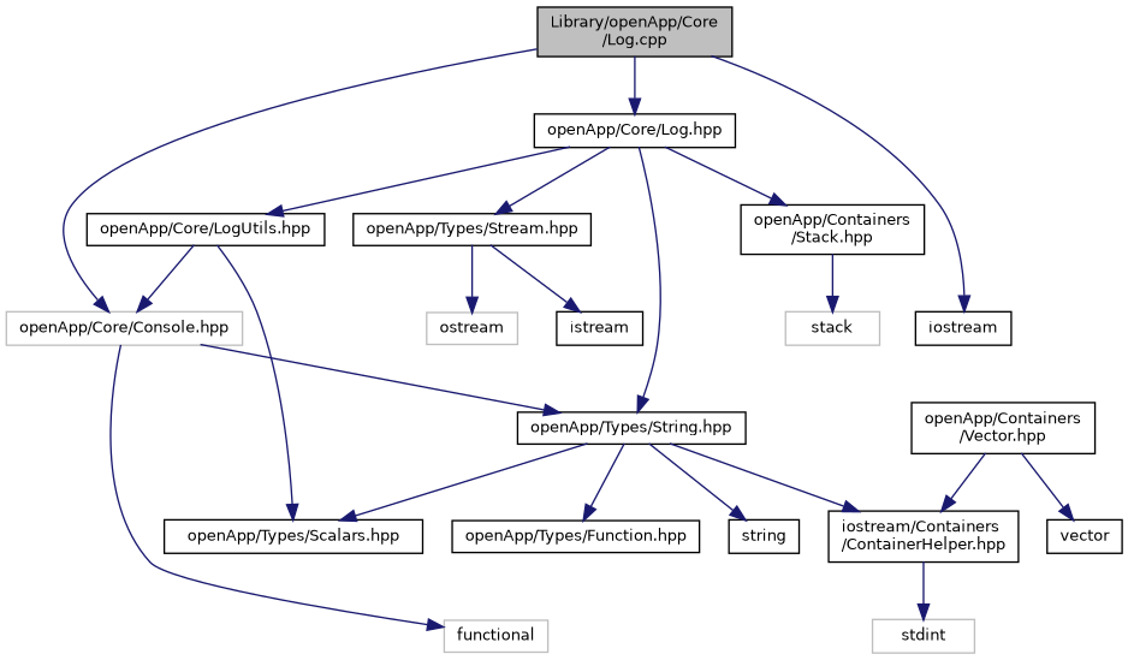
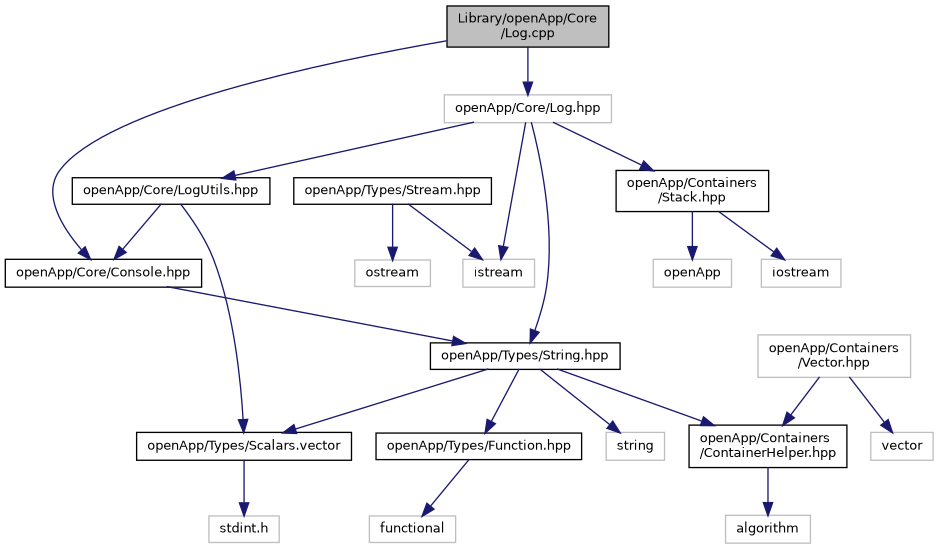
  digraph {
    node [color=black fillcolor=white fontname=Helvetica fontsize=10 shape=record style=filled]
    edge [color=midnightblue fontname=Helvetica fontsize=10 labelfontname=Helvetica labelfontsize=10 style=solid]
    n1 [fillcolor=grey75 fontcolor=black height=0.2 label="Library/openApp/Core\l/Log.cpp" width=0.4]
-   n2 [height=0.2 label=iostream width=0.4]
-   n3 [height=0.2 label="openApp/Core/Log.hpp" width=0.4]
-   n4 [color=grey75 height=0.2 label="openApp/Core/Console.hpp" width=0.4]
+   n2 [color=grey75 height=0.2 label=iostream width=0.4]
+   n3 [color=grey75 height=0.2 label="openApp/Core/Log.hpp" width=0.4]
+   n4 [height=0.2 label="openApp/Core/Console.hpp" width=0.4]
    n5 [height=0.2 label="openApp/Types/String.hpp" width=0.4]
    n6 [height=0.2 label="openApp/Types/Stream.hpp" width=0.4]
    n7 [height=0.2 label="openApp/Core/LogUtils.hpp" width=0.4]
    n8 [height=0.2 label="openApp/Containers\l/Stack.hpp" width=0.4]
-   n9 [height=0.2 label=string width=0.4]
-   n10 [height=0.2 label="openApp/Types/Scalars.hpp" width=0.4]
+   n9 [color=grey75 height=0.2 label=string width=0.4]
+   n10 [height=0.2 label="openApp/Types/Scalars.vector" width=0.4]
    n11 [height=0.2 label="openApp/Types/Function.hpp" width=0.4]
-   n12 [height=0.2 label="iostream/Containers\l/ContainerHelper.hpp" width=0.4]
-   n13 [height=0.2 label=istream width=0.4]
+   n12 [height=0.2 label="openApp/Containers\l/ContainerHelper.hpp" width=0.4]
+   n13 [color=grey75 height=0.2 label=istream width=0.4]
    n14 [color=grey75 height=0.2 label=ostream width=0.4]
-   n15 [color=grey75 height=0.2 label=stack width=0.4]
+   n15 [color=grey75 height=0.2 label=openApp width=0.4]
+   n16 [color=grey75 height=0.2 label="stdint.h" width=0.4]
    n17 [color=grey75 height=0.2 label=functional width=0.4]
-   n18 [color=grey75 height=0.2 label=stdint width=0.4]
-   n19 [height=0.2 label="openApp/Containers\l/Vector.hpp" width=0.4]
-   n20 [height=0.2 label=vector width=0.4]
-   n1 -> n2
+   n18 [color=grey75 height=0.2 label=algorithm width=0.4]
+   n19 [color=grey75 height=0.2 label="openApp/Containers\l/Vector.hpp" width=0.4]
+   n20 [color=grey75 height=0.2 label=vector width=0.4]
+   n8 -> n2
    n1 -> n3
    n1 -> n4
    n3 -> n5
-   n3 -> n6
+   n3 -> n13
    n3 -> n7
    n3 -> n8
    n4 -> n5
    n5 -> n9
    n5 -> n10
    n5 -> n11
    n5 -> n12
    n6 -> n13
    n6 -> n14
    n7 -> n4
    n7 -> n10
    n8 -> n15
-   n4 -> n17
+   n10 -> n16
+   n11 -> n17
    n12 -> n18
    n19 -> n12
    n19 -> n20
  }
